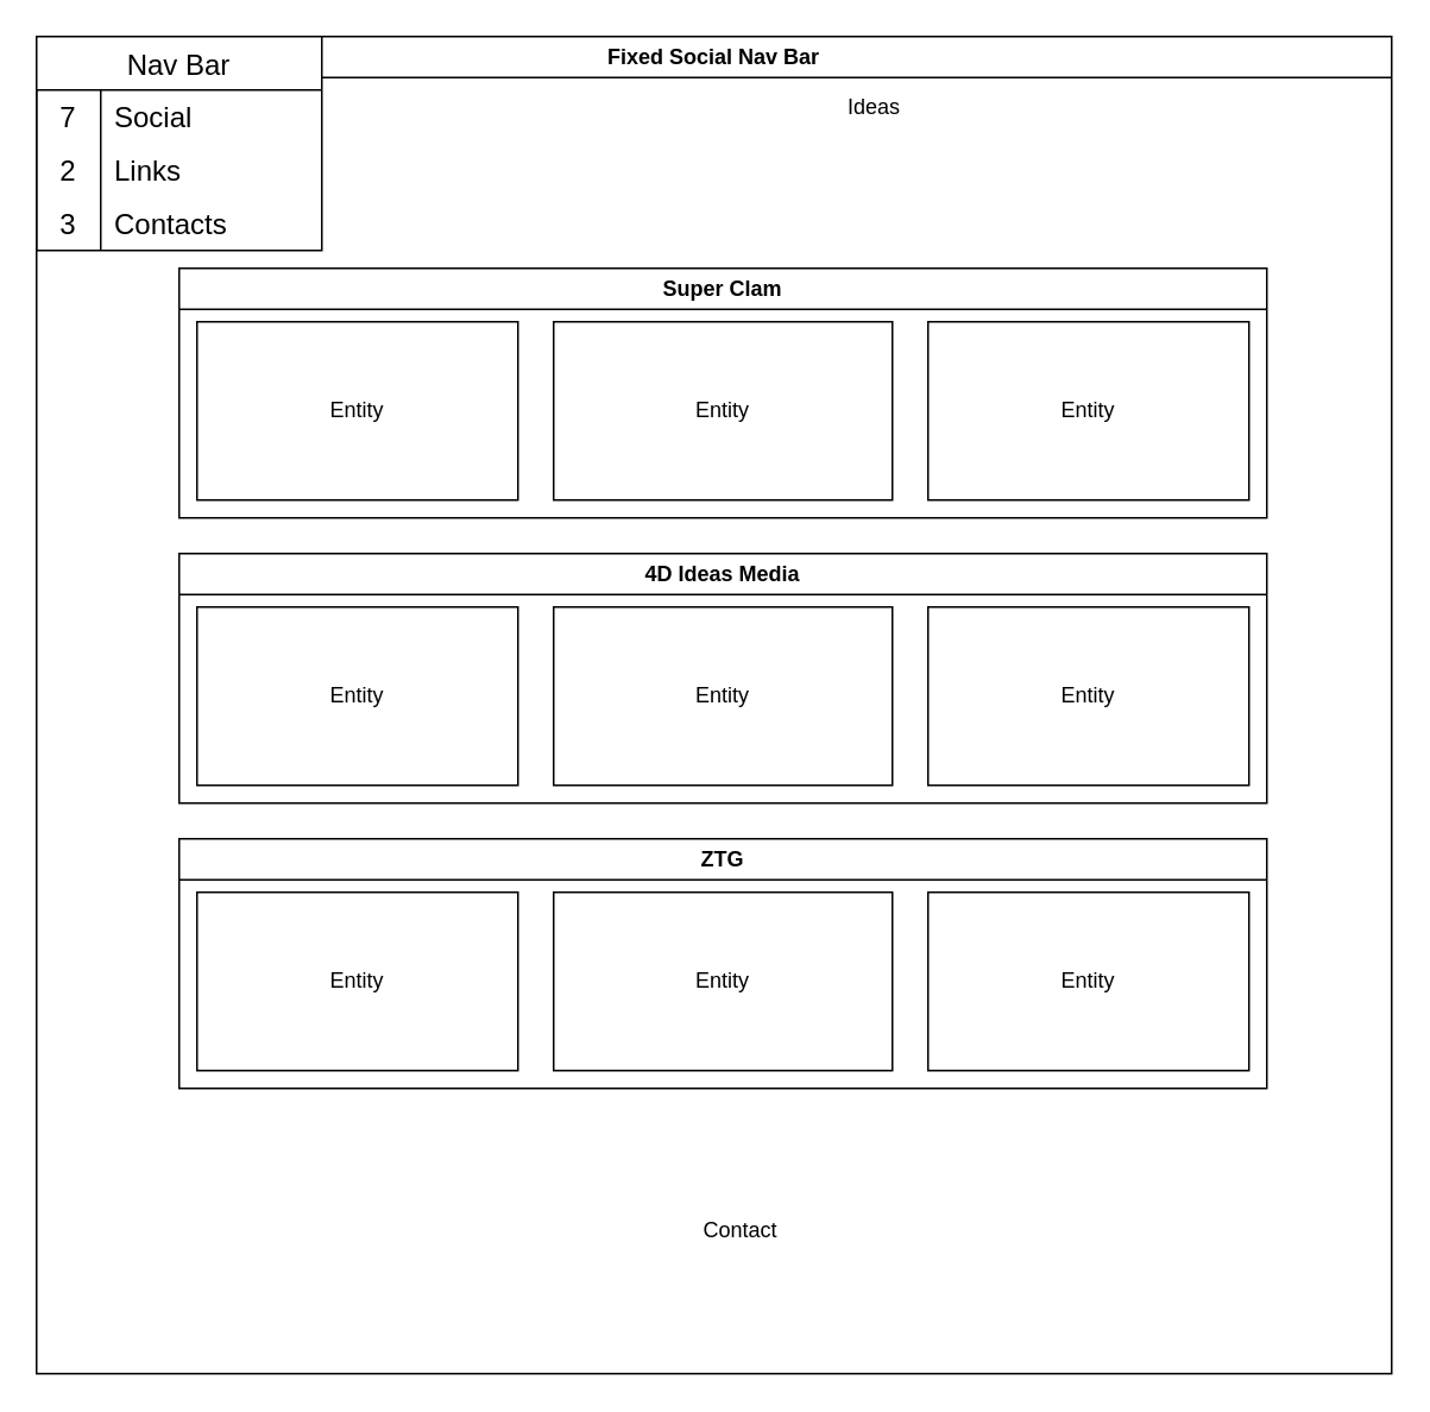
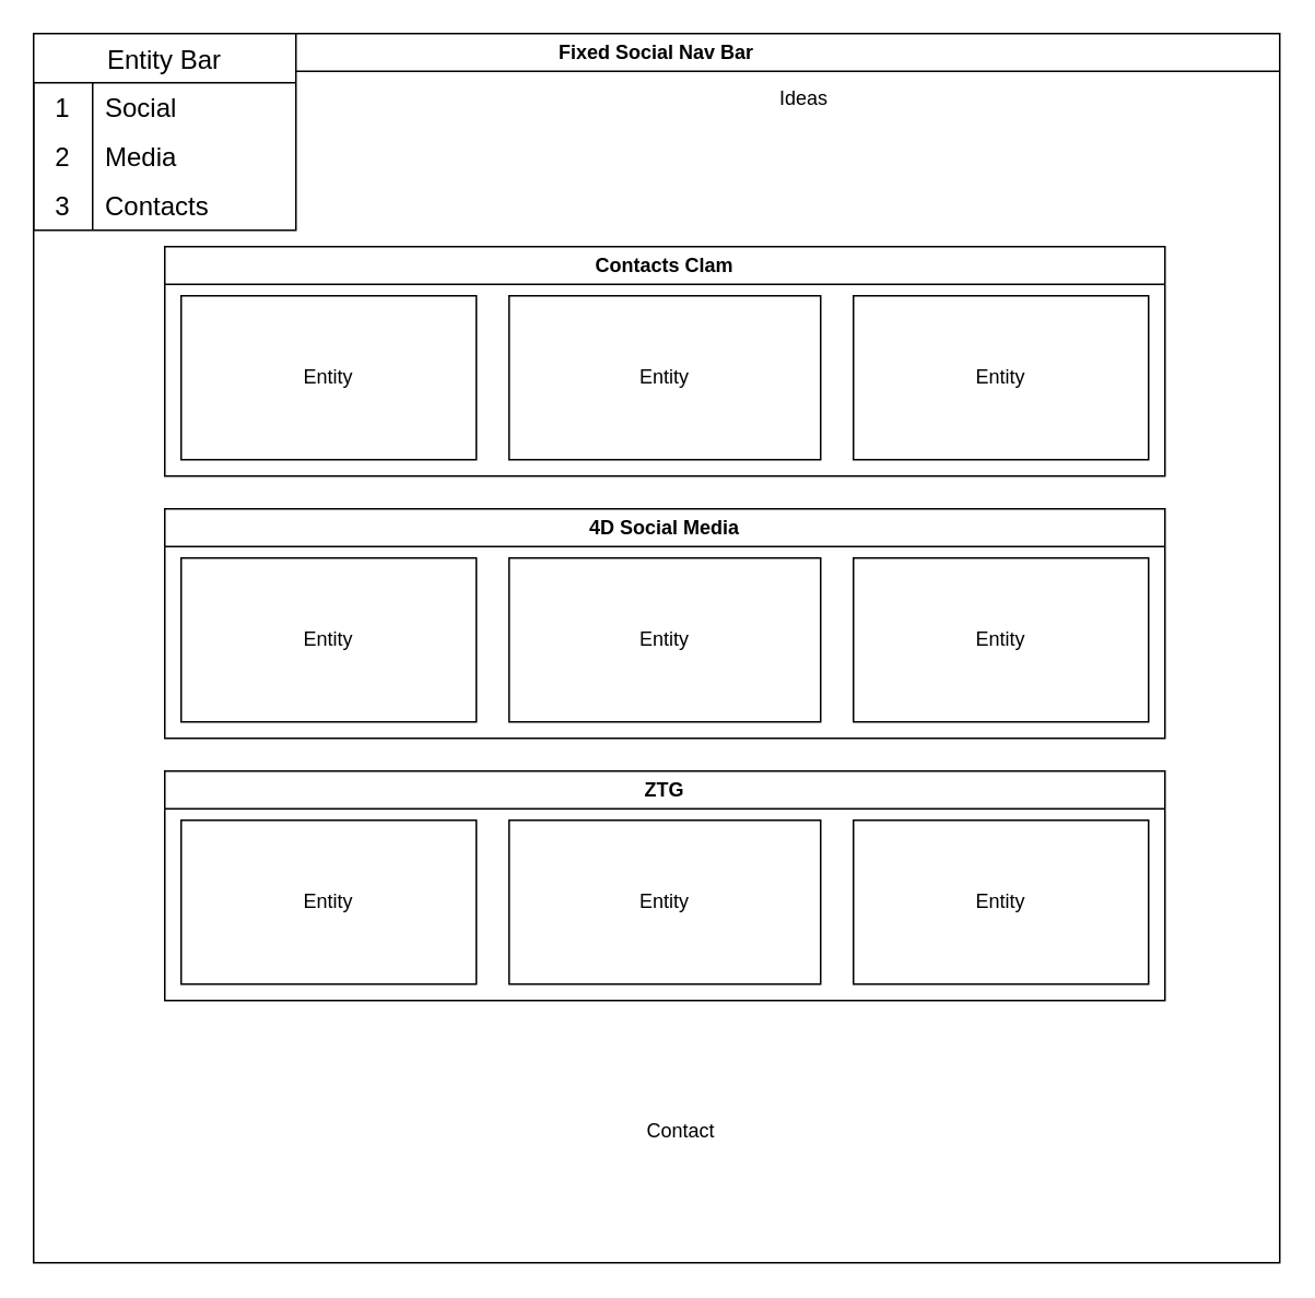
  <mxCell id="0" />
  <mxCell id="1" parent="0" />
  <mxCell id="2" value="Fixed Social Nav Bar" style="swimlane;whiteSpace=wrap;html=1;" vertex="1" parent="1"><mxGeometry x="20" y="20" width="760" height="750" as="geometry" /></mxCell>
  <mxCell id="3" value="Ideas" style="text;html=1;align=center;verticalAlign=middle;whiteSpace=wrap;rounded=0;" vertex="1" parent="2"><mxGeometry x="440" y="25" width="60" height="30" as="geometry" /></mxCell>
  <mxCell id="4" value="Carousel" style="text;html=1;align=center;verticalAlign=middle;whiteSpace=wrap;rounded=0;" vertex="1" parent="2"><mxGeometry x="350" y="190" width="60" height="30" as="geometry" /></mxCell>
- <mxCell id="5" value="Nav Bar" style="shape=table;startSize=30;container=1;collapsible=0;childLayout=tableLayout;fixedRows=1;rowLines=0;fontStyle=0;strokeColor=default;fontSize=16;fillColor=default;" vertex="1" parent="2"><mxGeometry width="160" height="120" as="geometry" /></mxCell>
+ <mxCell id="5" value="Entity Bar" style="shape=table;startSize=30;container=1;collapsible=0;childLayout=tableLayout;fixedRows=1;rowLines=0;fontStyle=0;strokeColor=default;fontSize=16;fillColor=default;" vertex="1" parent="2"><mxGeometry width="160" height="120" as="geometry" /></mxCell>
  <mxCell id="6" value="" style="shape=tableRow;horizontal=0;startSize=0;swimlaneHead=0;swimlaneBody=0;top=0;left=0;bottom=0;right=0;collapsible=0;dropTarget=0;fillColor=none;points=[[0,0.5],[1,0.5]];portConstraint=eastwest;strokeColor=inherit;fontSize=16;" vertex="1" parent="5"><mxGeometry y="30" width="160" height="30" as="geometry" /></mxCell>
- <mxCell id="7" value="7" style="shape=partialRectangle;html=1;whiteSpace=wrap;connectable=0;fillColor=none;top=0;left=0;bottom=0;right=0;overflow=hidden;pointerEvents=1;strokeColor=inherit;fontSize=16;" vertex="1" parent="6"><mxGeometry width="36" height="30" as="geometry"><mxRectangle width="36" height="30" as="alternateBounds" /></mxGeometry></mxCell>
+ <mxCell id="7" value="1" style="shape=partialRectangle;html=1;whiteSpace=wrap;connectable=0;fillColor=none;top=0;left=0;bottom=0;right=0;overflow=hidden;pointerEvents=1;strokeColor=inherit;fontSize=16;" vertex="1" parent="6"><mxGeometry width="36" height="30" as="geometry"><mxRectangle width="36" height="30" as="alternateBounds" /></mxGeometry></mxCell>
  <mxCell id="8" value="Social" style="shape=partialRectangle;html=1;whiteSpace=wrap;connectable=0;fillColor=none;top=0;left=0;bottom=0;right=0;align=left;spacingLeft=6;overflow=hidden;strokeColor=inherit;fontSize=16;" vertex="1" parent="6"><mxGeometry x="36" width="124" height="30" as="geometry"><mxRectangle width="124" height="30" as="alternateBounds" /></mxGeometry></mxCell>
  <mxCell id="9" value="" style="shape=tableRow;horizontal=0;startSize=0;swimlaneHead=0;swimlaneBody=0;top=0;left=0;bottom=0;right=0;collapsible=0;dropTarget=0;fillColor=none;points=[[0,0.5],[1,0.5]];portConstraint=eastwest;strokeColor=inherit;fontSize=16;" vertex="1" parent="5"><mxGeometry y="60" width="160" height="30" as="geometry" /></mxCell>
  <mxCell id="10" value="2" style="shape=partialRectangle;html=1;whiteSpace=wrap;connectable=0;fillColor=none;top=0;left=0;bottom=0;right=0;overflow=hidden;strokeColor=inherit;fontSize=16;" vertex="1" parent="9"><mxGeometry width="36" height="30" as="geometry"><mxRectangle width="36" height="30" as="alternateBounds" /></mxGeometry></mxCell>
- <mxCell id="11" value="Links" style="shape=partialRectangle;html=1;whiteSpace=wrap;connectable=0;fillColor=none;top=0;left=0;bottom=0;right=0;align=left;spacingLeft=6;overflow=hidden;strokeColor=inherit;fontSize=16;" vertex="1" parent="9"><mxGeometry x="36" width="124" height="30" as="geometry"><mxRectangle width="124" height="30" as="alternateBounds" /></mxGeometry></mxCell>
+ <mxCell id="11" value="Media" style="shape=partialRectangle;html=1;whiteSpace=wrap;connectable=0;fillColor=none;top=0;left=0;bottom=0;right=0;align=left;spacingLeft=6;overflow=hidden;strokeColor=inherit;fontSize=16;" vertex="1" parent="9"><mxGeometry x="36" width="124" height="30" as="geometry"><mxRectangle width="124" height="30" as="alternateBounds" /></mxGeometry></mxCell>
  <mxCell id="12" value="" style="shape=tableRow;horizontal=0;startSize=0;swimlaneHead=0;swimlaneBody=0;top=0;left=0;bottom=0;right=0;collapsible=0;dropTarget=0;fillColor=none;points=[[0,0.5],[1,0.5]];portConstraint=eastwest;strokeColor=inherit;fontSize=16;" vertex="1" parent="5"><mxGeometry y="90" width="160" height="30" as="geometry" /></mxCell>
  <mxCell id="13" value="3" style="shape=partialRectangle;html=1;whiteSpace=wrap;connectable=0;fillColor=none;top=0;left=0;bottom=0;right=0;overflow=hidden;strokeColor=inherit;fontSize=16;" vertex="1" parent="12"><mxGeometry width="36" height="30" as="geometry"><mxRectangle width="36" height="30" as="alternateBounds" /></mxGeometry></mxCell>
  <mxCell id="14" value="Contacts" style="shape=partialRectangle;html=1;whiteSpace=wrap;connectable=0;fillColor=none;top=0;left=0;bottom=0;right=0;align=left;spacingLeft=6;overflow=hidden;strokeColor=inherit;fontSize=16;" vertex="1" parent="12"><mxGeometry x="36" width="124" height="30" as="geometry"><mxRectangle width="124" height="30" as="alternateBounds" /></mxGeometry></mxCell>
- <mxCell id="15" value="Super Clam" style="swimlane;whiteSpace=wrap;html=1;" vertex="1" parent="2"><mxGeometry x="80" y="130" width="610" height="140" as="geometry" /></mxCell>
+ <mxCell id="15" value="Contacts Clam" style="swimlane;whiteSpace=wrap;html=1;" vertex="1" parent="2"><mxGeometry x="80" y="130" width="610" height="140" as="geometry" /></mxCell>
  <mxCell id="16" value="Entity" style="whiteSpace=wrap;html=1;align=center;" vertex="1" parent="15"><mxGeometry x="10" y="30" width="180" height="100" as="geometry" /></mxCell>
  <mxCell id="17" value="Entity" style="whiteSpace=wrap;html=1;align=center;" vertex="1" parent="15"><mxGeometry x="210" y="30" width="190" height="100" as="geometry" /></mxCell>
  <mxCell id="18" value="Entity" style="whiteSpace=wrap;html=1;align=center;" vertex="1" parent="15"><mxGeometry x="420" y="30" width="180" height="100" as="geometry" /></mxCell>
- <mxCell id="19" value="4D Ideas Media" style="swimlane;whiteSpace=wrap;html=1;startSize=23;" vertex="1" parent="2"><mxGeometry x="80" y="290" width="610" height="140" as="geometry" /></mxCell>
+ <mxCell id="19" value="4D Social Media" style="swimlane;whiteSpace=wrap;html=1;startSize=23;" vertex="1" parent="2"><mxGeometry x="80" y="290" width="610" height="140" as="geometry" /></mxCell>
  <mxCell id="20" value="Entity" style="whiteSpace=wrap;html=1;align=center;" vertex="1" parent="19"><mxGeometry x="210" y="30" width="190" height="100" as="geometry" /></mxCell>
  <mxCell id="21" value="Entity" style="whiteSpace=wrap;html=1;align=center;" vertex="1" parent="19"><mxGeometry x="420" y="30" width="180" height="100" as="geometry" /></mxCell>
  <mxCell id="22" value="Entity" style="whiteSpace=wrap;html=1;align=center;" vertex="1" parent="19"><mxGeometry x="10" y="30" width="180" height="100" as="geometry" /></mxCell>
  <mxCell id="23" value="ZTG" style="swimlane;whiteSpace=wrap;html=1;startSize=23;" vertex="1" parent="2"><mxGeometry x="80" y="450" width="610" height="140" as="geometry" /></mxCell>
  <mxCell id="24" value="Entity" style="whiteSpace=wrap;html=1;align=center;" vertex="1" parent="23"><mxGeometry x="10" y="30" width="180" height="100" as="geometry" /></mxCell>
  <mxCell id="25" value="Entity" style="whiteSpace=wrap;html=1;align=center;" vertex="1" parent="23"><mxGeometry x="210" y="30" width="190" height="100" as="geometry" /></mxCell>
  <mxCell id="26" value="Entity" style="whiteSpace=wrap;html=1;align=center;" vertex="1" parent="23"><mxGeometry x="420" y="30" width="180" height="100" as="geometry" /></mxCell>
  <mxCell id="27" value="Contact" style="text;html=1;align=center;verticalAlign=middle;whiteSpace=wrap;rounded=0;" vertex="1" parent="2"><mxGeometry x="365" y="655" width="60" height="30" as="geometry" /></mxCell>
